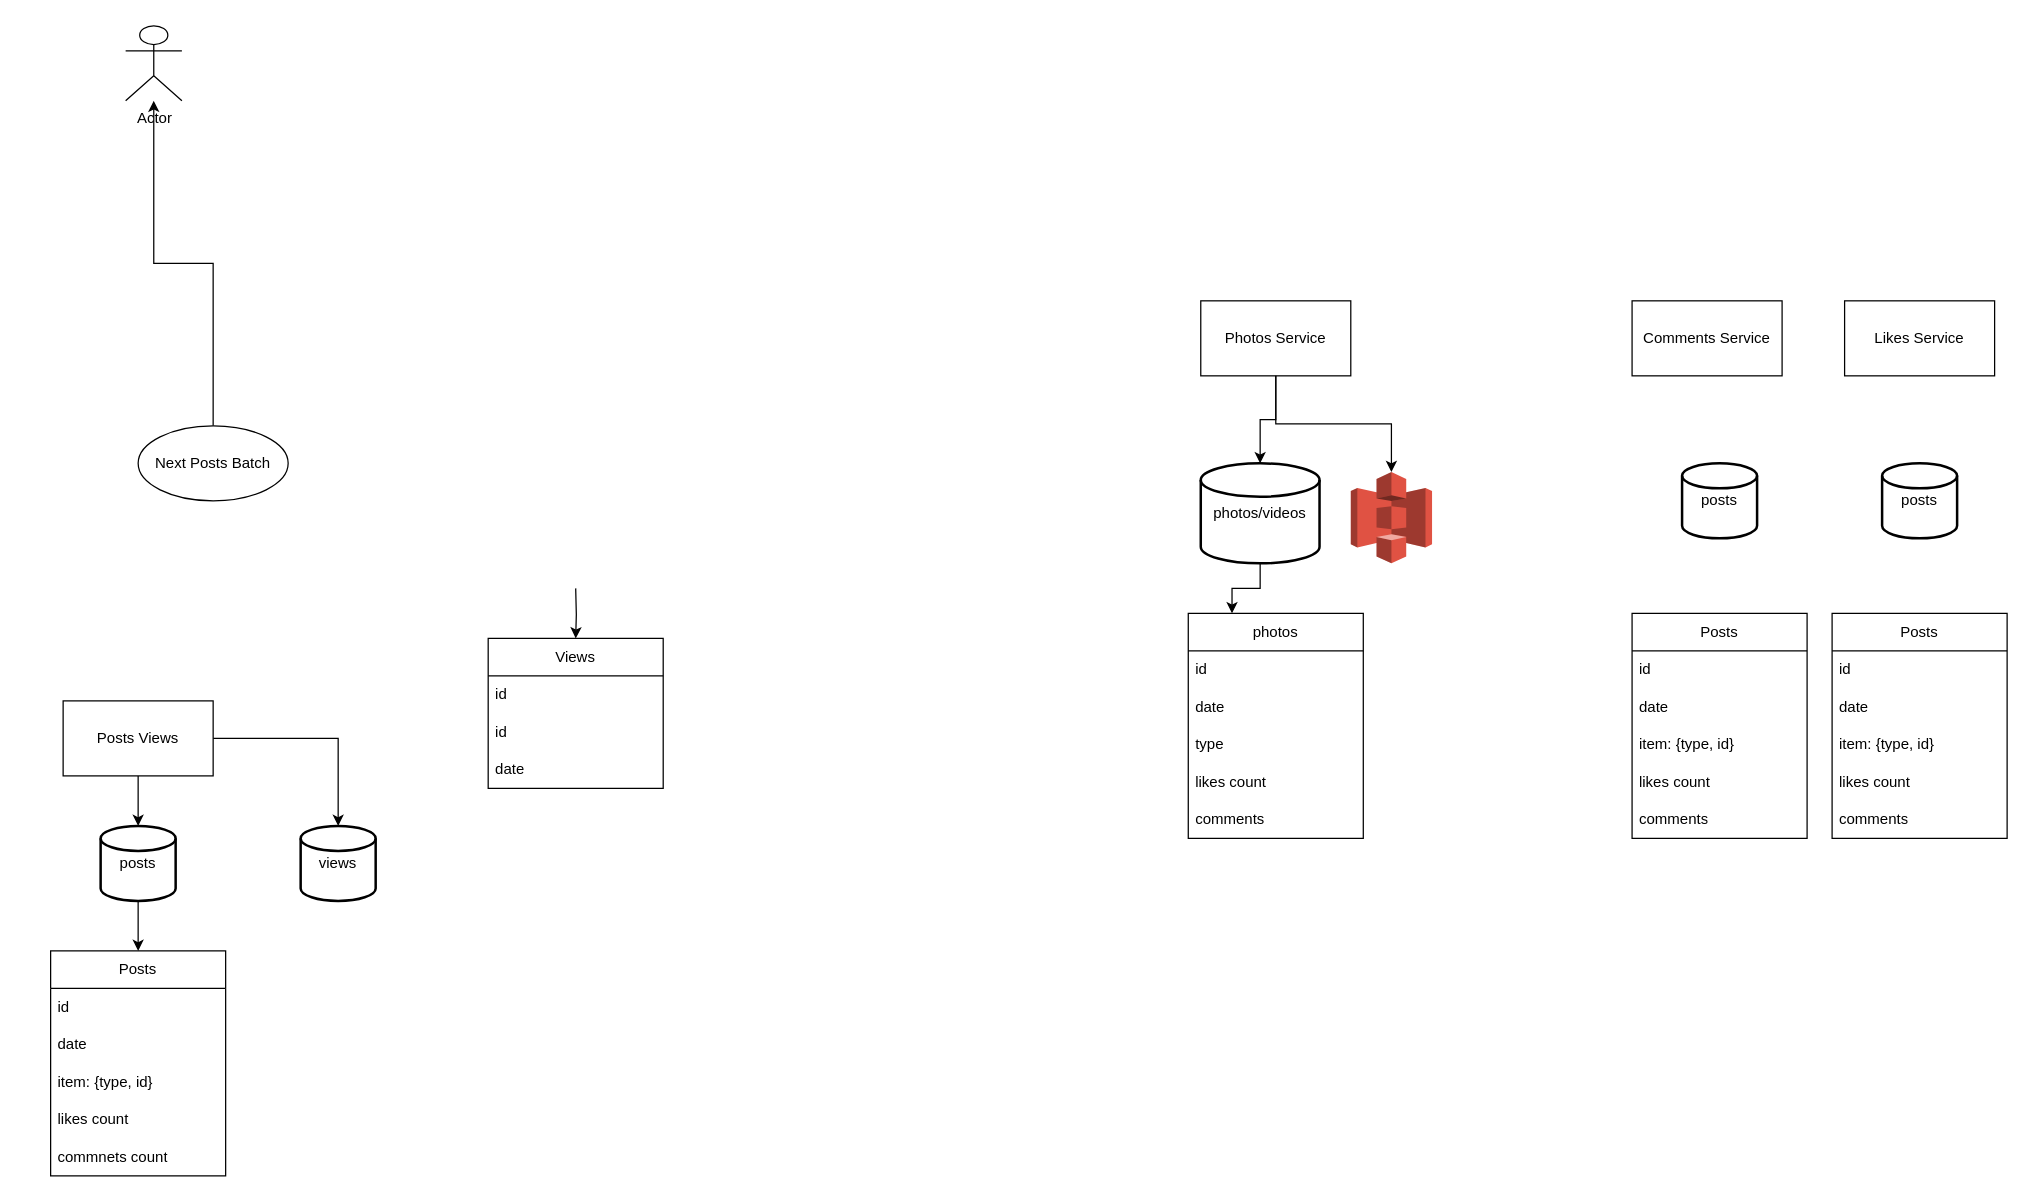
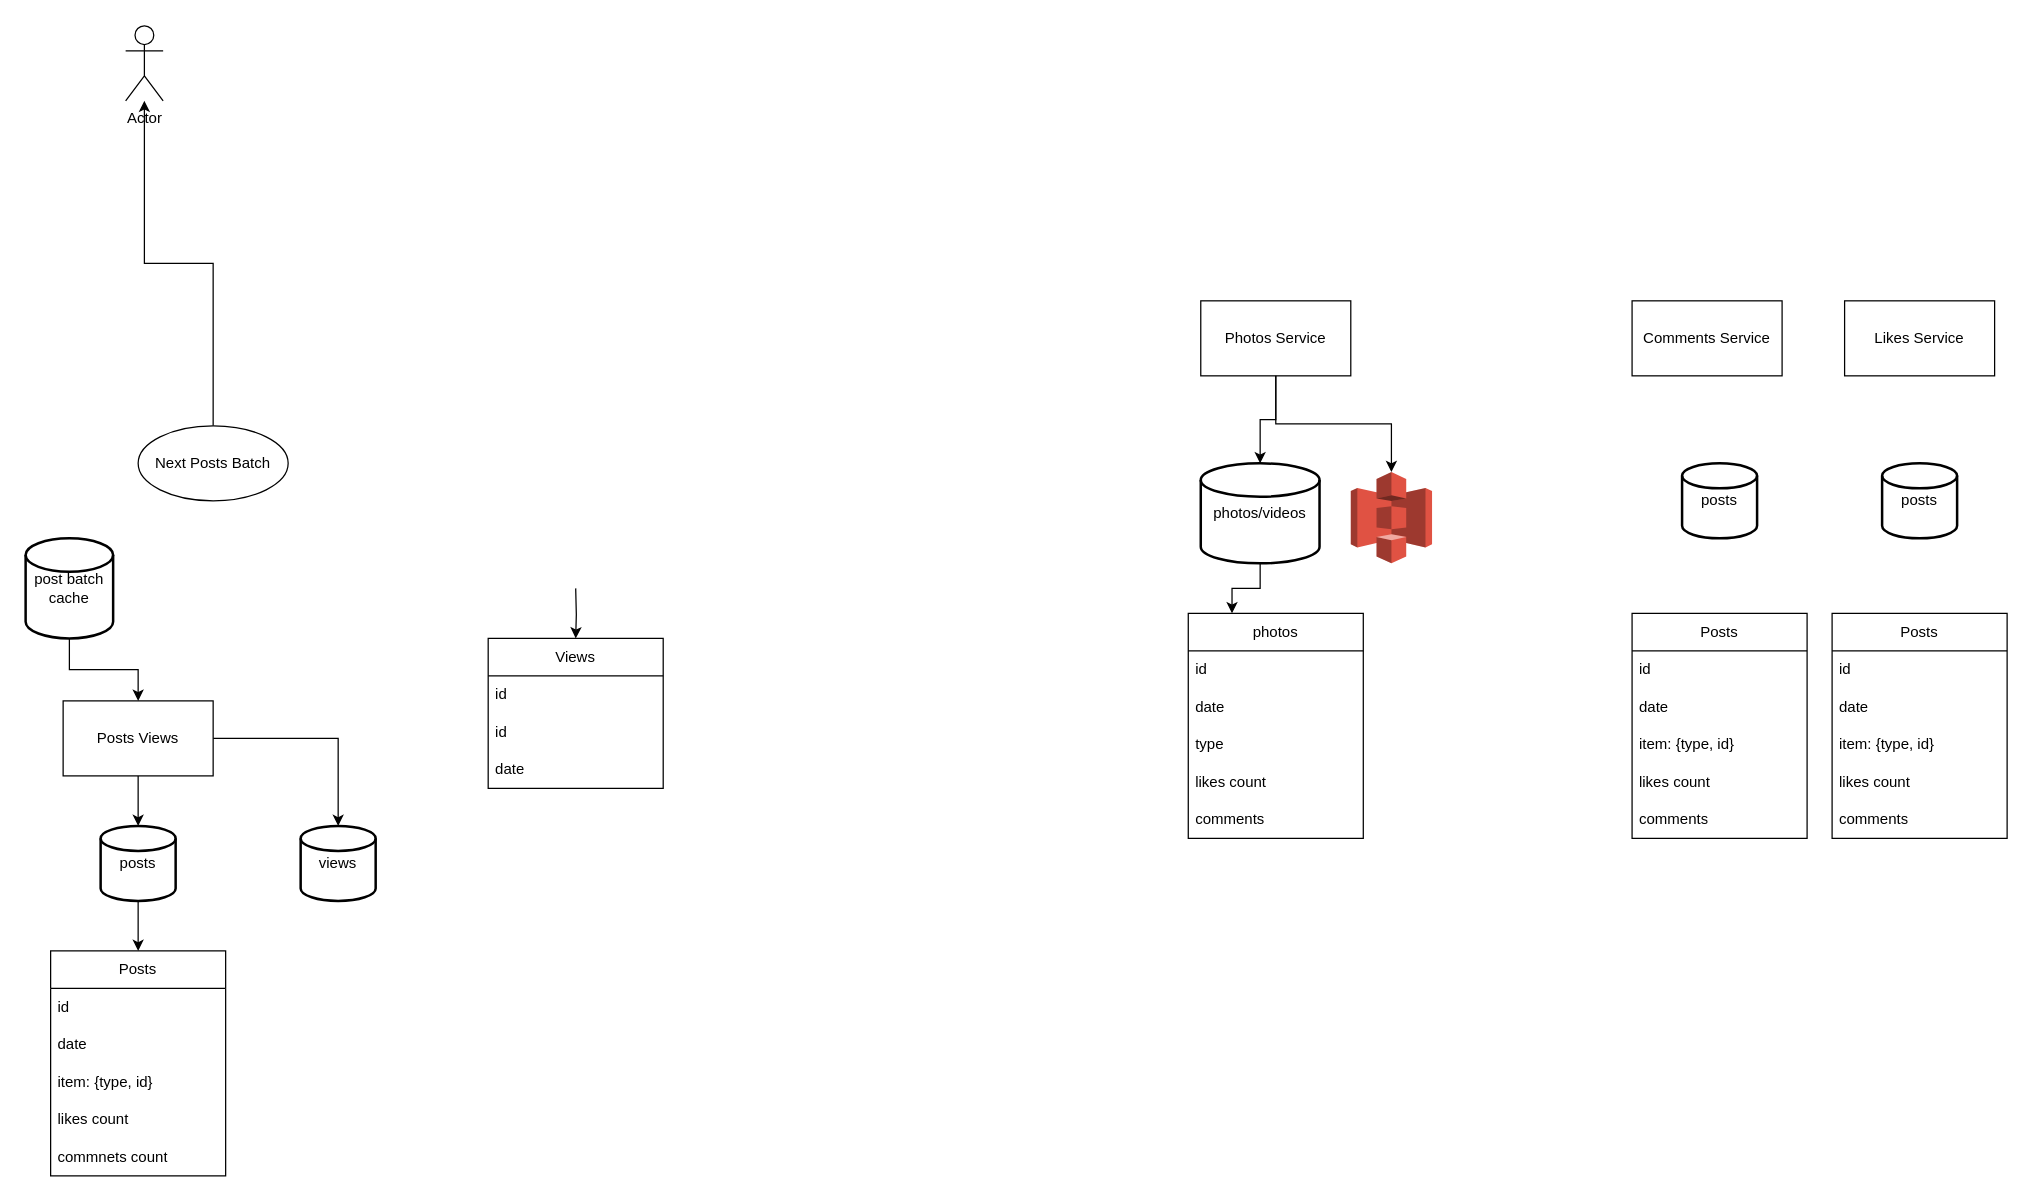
  <mxCell id="0" />
  <mxCell id="1" parent="0" />
- <mxCell id="2" value="Actor" style="shape=umlActor;verticalLabelPosition=bottom;verticalAlign=top;html=1;outlineConnect=0;" vertex="1" parent="1"><mxGeometry x="100" y="20" width="45" height="60" as="geometry" /></mxCell>
+ <mxCell id="2" value="Actor" style="shape=umlActor;verticalLabelPosition=bottom;verticalAlign=top;html=1;outlineConnect=0;" vertex="1" parent="1"><mxGeometry x="100" y="20" width="30" height="60" as="geometry" /></mxCell>
  <mxCell id="3" style="edgeStyle=orthogonalEdgeStyle;rounded=0;orthogonalLoop=1;jettySize=auto;html=1;" edge="1" parent="1" source="4" target="47"><mxGeometry relative="1" as="geometry" /></mxCell>
  <mxCell id="4" value="Posts Views" style="rounded=0;whiteSpace=wrap;html=1;" vertex="1" parent="1"><mxGeometry x="50" y="560" width="120" height="60" as="geometry" /></mxCell>
  <mxCell id="5" style="edgeStyle=orthogonalEdgeStyle;rounded=0;orthogonalLoop=1;jettySize=auto;html=1;entryX=0.5;entryY=0;entryDx=0;entryDy=0;" edge="1" parent="1" source="6" target="8"><mxGeometry relative="1" as="geometry" /></mxCell>
  <mxCell id="6" value="posts" style="strokeWidth=2;html=1;shape=mxgraph.flowchart.database;whiteSpace=wrap;" vertex="1" parent="1"><mxGeometry x="80" y="660" width="60" height="60" as="geometry" /></mxCell>
  <mxCell id="7" style="edgeStyle=orthogonalEdgeStyle;rounded=0;orthogonalLoop=1;jettySize=auto;html=1;entryX=0.5;entryY=0;entryDx=0;entryDy=0;entryPerimeter=0;" edge="1" parent="1" source="4" target="6"><mxGeometry relative="1" as="geometry" /></mxCell>
  <mxCell id="8" value="Posts" style="swimlane;fontStyle=0;childLayout=stackLayout;horizontal=1;startSize=30;horizontalStack=0;resizeParent=1;resizeParentMax=0;resizeLast=0;collapsible=1;marginBottom=0;whiteSpace=wrap;html=1;" vertex="1" parent="1"><mxGeometry x="40" y="760" width="140" height="180" as="geometry" /></mxCell>
  <mxCell id="9" value="id" style="text;strokeColor=none;fillColor=none;align=left;verticalAlign=middle;spacingLeft=4;spacingRight=4;overflow=hidden;points=[[0,0.5],[1,0.5]];portConstraint=eastwest;rotatable=0;whiteSpace=wrap;html=1;" vertex="1" parent="8"><mxGeometry y="30" width="140" height="30" as="geometry" /></mxCell>
  <mxCell id="10" value="date" style="text;strokeColor=none;fillColor=none;align=left;verticalAlign=middle;spacingLeft=4;spacingRight=4;overflow=hidden;points=[[0,0.5],[1,0.5]];portConstraint=eastwest;rotatable=0;whiteSpace=wrap;html=1;" vertex="1" parent="8"><mxGeometry y="60" width="140" height="30" as="geometry" /></mxCell>
  <mxCell id="11" value="item: {type, id}" style="text;strokeColor=none;fillColor=none;align=left;verticalAlign=middle;spacingLeft=4;spacingRight=4;overflow=hidden;points=[[0,0.5],[1,0.5]];portConstraint=eastwest;rotatable=0;whiteSpace=wrap;html=1;" vertex="1" parent="8"><mxGeometry y="90" width="140" height="30" as="geometry" /></mxCell>
  <mxCell id="12" value="likes count" style="text;strokeColor=none;fillColor=none;align=left;verticalAlign=middle;spacingLeft=4;spacingRight=4;overflow=hidden;points=[[0,0.5],[1,0.5]];portConstraint=eastwest;rotatable=0;whiteSpace=wrap;html=1;" vertex="1" parent="8"><mxGeometry y="120" width="140" height="30" as="geometry" /></mxCell>
  <mxCell id="13" value="commnets count" style="text;strokeColor=none;fillColor=none;align=left;verticalAlign=middle;spacingLeft=4;spacingRight=4;overflow=hidden;points=[[0,0.5],[1,0.5]];portConstraint=eastwest;rotatable=0;whiteSpace=wrap;html=1;" vertex="1" parent="8"><mxGeometry y="150" width="140" height="30" as="geometry" /></mxCell>
  <mxCell id="14" style="edgeStyle=orthogonalEdgeStyle;rounded=0;orthogonalLoop=1;jettySize=auto;html=1;" edge="1" parent="1" source="15" target="19"><mxGeometry relative="1" as="geometry" /></mxCell>
  <mxCell id="15" value="Photos Service" style="rounded=0;whiteSpace=wrap;html=1;" vertex="1" parent="1"><mxGeometry x="960" y="240" width="120" height="60" as="geometry" /></mxCell>
  <mxCell id="16" value="Comments Service" style="rounded=0;whiteSpace=wrap;html=1;" vertex="1" parent="1"><mxGeometry x="1305" y="240" width="120" height="60" as="geometry" /></mxCell>
  <mxCell id="17" value="Likes Service" style="rounded=0;whiteSpace=wrap;html=1;" vertex="1" parent="1"><mxGeometry x="1475" y="240" width="120" height="60" as="geometry" /></mxCell>
  <mxCell id="18" style="edgeStyle=orthogonalEdgeStyle;rounded=0;orthogonalLoop=1;jettySize=auto;html=1;entryX=0.25;entryY=0;entryDx=0;entryDy=0;" edge="1" parent="1" source="19" target="20"><mxGeometry relative="1" as="geometry" /></mxCell>
  <mxCell id="19" value="photos/videos" style="strokeWidth=2;html=1;shape=mxgraph.flowchart.database;whiteSpace=wrap;" vertex="1" parent="1"><mxGeometry x="960" y="370" width="95" height="80" as="geometry" /></mxCell>
  <mxCell id="20" value="photos" style="swimlane;fontStyle=0;childLayout=stackLayout;horizontal=1;startSize=30;horizontalStack=0;resizeParent=1;resizeParentMax=0;resizeLast=0;collapsible=1;marginBottom=0;whiteSpace=wrap;html=1;" vertex="1" parent="1"><mxGeometry x="950" y="490" width="140" height="180" as="geometry" /></mxCell>
  <mxCell id="21" value="id" style="text;strokeColor=none;fillColor=none;align=left;verticalAlign=middle;spacingLeft=4;spacingRight=4;overflow=hidden;points=[[0,0.5],[1,0.5]];portConstraint=eastwest;rotatable=0;whiteSpace=wrap;html=1;" vertex="1" parent="20"><mxGeometry y="30" width="140" height="30" as="geometry" /></mxCell>
  <mxCell id="22" value="date" style="text;strokeColor=none;fillColor=none;align=left;verticalAlign=middle;spacingLeft=4;spacingRight=4;overflow=hidden;points=[[0,0.5],[1,0.5]];portConstraint=eastwest;rotatable=0;whiteSpace=wrap;html=1;" vertex="1" parent="20"><mxGeometry y="60" width="140" height="30" as="geometry" /></mxCell>
  <mxCell id="23" value="type" style="text;strokeColor=none;fillColor=none;align=left;verticalAlign=middle;spacingLeft=4;spacingRight=4;overflow=hidden;points=[[0,0.5],[1,0.5]];portConstraint=eastwest;rotatable=0;whiteSpace=wrap;html=1;" vertex="1" parent="20"><mxGeometry y="90" width="140" height="30" as="geometry" /></mxCell>
  <mxCell id="24" value="likes count" style="text;strokeColor=none;fillColor=none;align=left;verticalAlign=middle;spacingLeft=4;spacingRight=4;overflow=hidden;points=[[0,0.5],[1,0.5]];portConstraint=eastwest;rotatable=0;whiteSpace=wrap;html=1;" vertex="1" parent="20"><mxGeometry y="120" width="140" height="30" as="geometry" /></mxCell>
  <mxCell id="25" value="comments" style="text;strokeColor=none;fillColor=none;align=left;verticalAlign=middle;spacingLeft=4;spacingRight=4;overflow=hidden;points=[[0,0.5],[1,0.5]];portConstraint=eastwest;rotatable=0;whiteSpace=wrap;html=1;" vertex="1" parent="20"><mxGeometry y="150" width="140" height="30" as="geometry" /></mxCell>
  <mxCell id="26" value="posts" style="strokeWidth=2;html=1;shape=mxgraph.flowchart.database;whiteSpace=wrap;" vertex="1" parent="1"><mxGeometry x="1345" y="370" width="60" height="60" as="geometry" /></mxCell>
  <mxCell id="27" value="Posts" style="swimlane;fontStyle=0;childLayout=stackLayout;horizontal=1;startSize=30;horizontalStack=0;resizeParent=1;resizeParentMax=0;resizeLast=0;collapsible=1;marginBottom=0;whiteSpace=wrap;html=1;" vertex="1" parent="1"><mxGeometry x="1305" y="490" width="140" height="180" as="geometry" /></mxCell>
  <mxCell id="28" value="id" style="text;strokeColor=none;fillColor=none;align=left;verticalAlign=middle;spacingLeft=4;spacingRight=4;overflow=hidden;points=[[0,0.5],[1,0.5]];portConstraint=eastwest;rotatable=0;whiteSpace=wrap;html=1;" vertex="1" parent="27"><mxGeometry y="30" width="140" height="30" as="geometry" /></mxCell>
  <mxCell id="29" value="date" style="text;strokeColor=none;fillColor=none;align=left;verticalAlign=middle;spacingLeft=4;spacingRight=4;overflow=hidden;points=[[0,0.5],[1,0.5]];portConstraint=eastwest;rotatable=0;whiteSpace=wrap;html=1;" vertex="1" parent="27"><mxGeometry y="60" width="140" height="30" as="geometry" /></mxCell>
  <mxCell id="30" value="item: {type, id}" style="text;strokeColor=none;fillColor=none;align=left;verticalAlign=middle;spacingLeft=4;spacingRight=4;overflow=hidden;points=[[0,0.5],[1,0.5]];portConstraint=eastwest;rotatable=0;whiteSpace=wrap;html=1;" vertex="1" parent="27"><mxGeometry y="90" width="140" height="30" as="geometry" /></mxCell>
  <mxCell id="31" value="likes count" style="text;strokeColor=none;fillColor=none;align=left;verticalAlign=middle;spacingLeft=4;spacingRight=4;overflow=hidden;points=[[0,0.5],[1,0.5]];portConstraint=eastwest;rotatable=0;whiteSpace=wrap;html=1;" vertex="1" parent="27"><mxGeometry y="120" width="140" height="30" as="geometry" /></mxCell>
  <mxCell id="32" value="comments" style="text;strokeColor=none;fillColor=none;align=left;verticalAlign=middle;spacingLeft=4;spacingRight=4;overflow=hidden;points=[[0,0.5],[1,0.5]];portConstraint=eastwest;rotatable=0;whiteSpace=wrap;html=1;" vertex="1" parent="27"><mxGeometry y="150" width="140" height="30" as="geometry" /></mxCell>
  <mxCell id="33" value="posts" style="strokeWidth=2;html=1;shape=mxgraph.flowchart.database;whiteSpace=wrap;" vertex="1" parent="1"><mxGeometry x="1505" y="370" width="60" height="60" as="geometry" /></mxCell>
  <mxCell id="34" value="Posts" style="swimlane;fontStyle=0;childLayout=stackLayout;horizontal=1;startSize=30;horizontalStack=0;resizeParent=1;resizeParentMax=0;resizeLast=0;collapsible=1;marginBottom=0;whiteSpace=wrap;html=1;" vertex="1" parent="1"><mxGeometry x="1465" y="490" width="140" height="180" as="geometry" /></mxCell>
  <mxCell id="35" value="id" style="text;strokeColor=none;fillColor=none;align=left;verticalAlign=middle;spacingLeft=4;spacingRight=4;overflow=hidden;points=[[0,0.5],[1,0.5]];portConstraint=eastwest;rotatable=0;whiteSpace=wrap;html=1;" vertex="1" parent="34"><mxGeometry y="30" width="140" height="30" as="geometry" /></mxCell>
  <mxCell id="36" value="date" style="text;strokeColor=none;fillColor=none;align=left;verticalAlign=middle;spacingLeft=4;spacingRight=4;overflow=hidden;points=[[0,0.5],[1,0.5]];portConstraint=eastwest;rotatable=0;whiteSpace=wrap;html=1;" vertex="1" parent="34"><mxGeometry y="60" width="140" height="30" as="geometry" /></mxCell>
  <mxCell id="37" value="item: {type, id}" style="text;strokeColor=none;fillColor=none;align=left;verticalAlign=middle;spacingLeft=4;spacingRight=4;overflow=hidden;points=[[0,0.5],[1,0.5]];portConstraint=eastwest;rotatable=0;whiteSpace=wrap;html=1;" vertex="1" parent="34"><mxGeometry y="90" width="140" height="30" as="geometry" /></mxCell>
  <mxCell id="38" value="likes count" style="text;strokeColor=none;fillColor=none;align=left;verticalAlign=middle;spacingLeft=4;spacingRight=4;overflow=hidden;points=[[0,0.5],[1,0.5]];portConstraint=eastwest;rotatable=0;whiteSpace=wrap;html=1;" vertex="1" parent="34"><mxGeometry y="120" width="140" height="30" as="geometry" /></mxCell>
  <mxCell id="39" value="comments" style="text;strokeColor=none;fillColor=none;align=left;verticalAlign=middle;spacingLeft=4;spacingRight=4;overflow=hidden;points=[[0,0.5],[1,0.5]];portConstraint=eastwest;rotatable=0;whiteSpace=wrap;html=1;" vertex="1" parent="34"><mxGeometry y="150" width="140" height="30" as="geometry" /></mxCell>
  <mxCell id="40" value="" style="outlineConnect=0;dashed=0;verticalLabelPosition=bottom;verticalAlign=top;align=center;html=1;shape=mxgraph.aws3.s3;fillColor=#E05243;gradientColor=none;" vertex="1" parent="1"><mxGeometry x="1080" y="377" width="65" height="73" as="geometry" /></mxCell>
  <mxCell id="41" style="edgeStyle=orthogonalEdgeStyle;rounded=0;orthogonalLoop=1;jettySize=auto;html=1;entryX=0.5;entryY=0;entryDx=0;entryDy=0;entryPerimeter=0;" edge="1" parent="1" source="15" target="40"><mxGeometry relative="1" as="geometry" /></mxCell>
  <mxCell id="42" style="edgeStyle=orthogonalEdgeStyle;rounded=0;orthogonalLoop=1;jettySize=auto;html=1;" edge="1" parent="1" source="43" target="2"><mxGeometry relative="1" as="geometry" /></mxCell>
  <mxCell id="43" value="Next Posts Batch" style="ellipse;whiteSpace=wrap;html=1;" vertex="1" parent="1"><mxGeometry x="110" y="340" width="120" height="60" as="geometry" /></mxCell>
+ <mxCell id="44" style="edgeStyle=orthogonalEdgeStyle;rounded=0;orthogonalLoop=1;jettySize=auto;html=1;entryX=0.5;entryY=0;entryDx=0;entryDy=0;" edge="1" parent="1" source="45" target="4"><mxGeometry relative="1" as="geometry" /></mxCell>
+ <mxCell id="45" value="post batch cache" style="strokeWidth=2;html=1;shape=mxgraph.flowchart.database;whiteSpace=wrap;" vertex="1" parent="1"><mxGeometry x="20" y="430" width="70" height="80" as="geometry" /></mxCell>
  <mxCell id="46" style="edgeStyle=orthogonalEdgeStyle;rounded=0;orthogonalLoop=1;jettySize=auto;html=1;entryX=0.5;entryY=0;entryDx=0;entryDy=0;" edge="1" parent="1" target="48"><mxGeometry relative="1" as="geometry"><mxPoint x="460" y="470" as="sourcePoint" /></mxGeometry></mxCell>
  <mxCell id="47" value="views" style="strokeWidth=2;html=1;shape=mxgraph.flowchart.database;whiteSpace=wrap;" vertex="1" parent="1"><mxGeometry x="240" y="660" width="60" height="60" as="geometry" /></mxCell>
  <mxCell id="48" value="Views" style="swimlane;fontStyle=0;childLayout=stackLayout;horizontal=1;startSize=30;horizontalStack=0;resizeParent=1;resizeParentMax=0;resizeLast=0;collapsible=1;marginBottom=0;whiteSpace=wrap;html=1;" vertex="1" parent="1"><mxGeometry x="390" y="510" width="140" height="120" as="geometry" /></mxCell>
  <mxCell id="49" value="id" style="text;strokeColor=none;fillColor=none;align=left;verticalAlign=middle;spacingLeft=4;spacingRight=4;overflow=hidden;points=[[0,0.5],[1,0.5]];portConstraint=eastwest;rotatable=0;whiteSpace=wrap;html=1;" vertex="1" parent="48"><mxGeometry y="30" width="140" height="30" as="geometry" /></mxCell>
  <mxCell id="50" value="id" style="text;strokeColor=none;fillColor=none;align=left;verticalAlign=middle;spacingLeft=4;spacingRight=4;overflow=hidden;points=[[0,0.5],[1,0.5]];portConstraint=eastwest;rotatable=0;whiteSpace=wrap;html=1;" vertex="1" parent="48"><mxGeometry y="60" width="140" height="30" as="geometry" /></mxCell>
  <mxCell id="51" value="date" style="text;strokeColor=none;fillColor=none;align=left;verticalAlign=middle;spacingLeft=4;spacingRight=4;overflow=hidden;points=[[0,0.5],[1,0.5]];portConstraint=eastwest;rotatable=0;whiteSpace=wrap;html=1;" vertex="1" parent="48"><mxGeometry y="90" width="140" height="30" as="geometry" /></mxCell>
